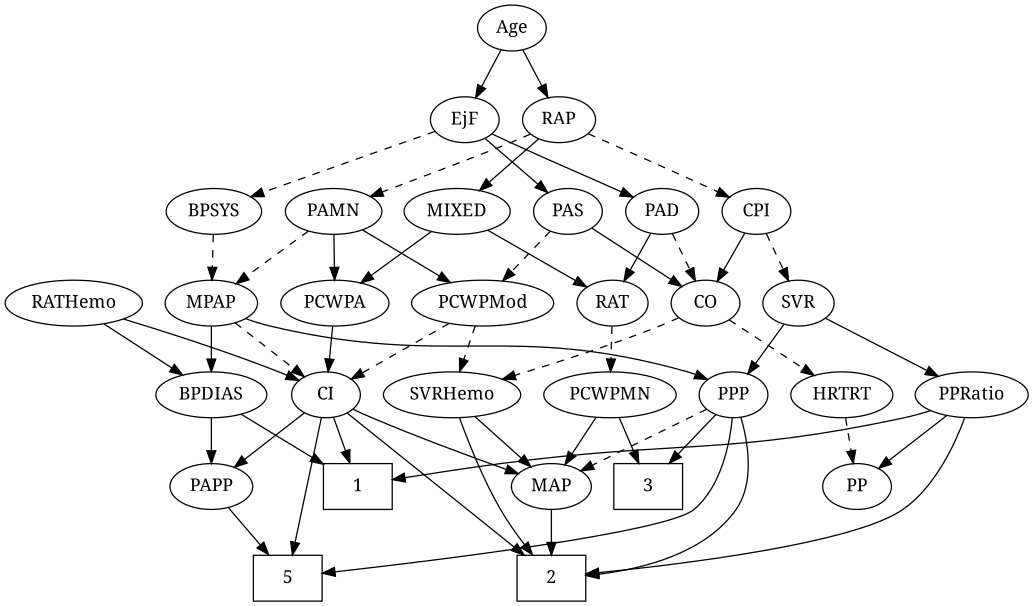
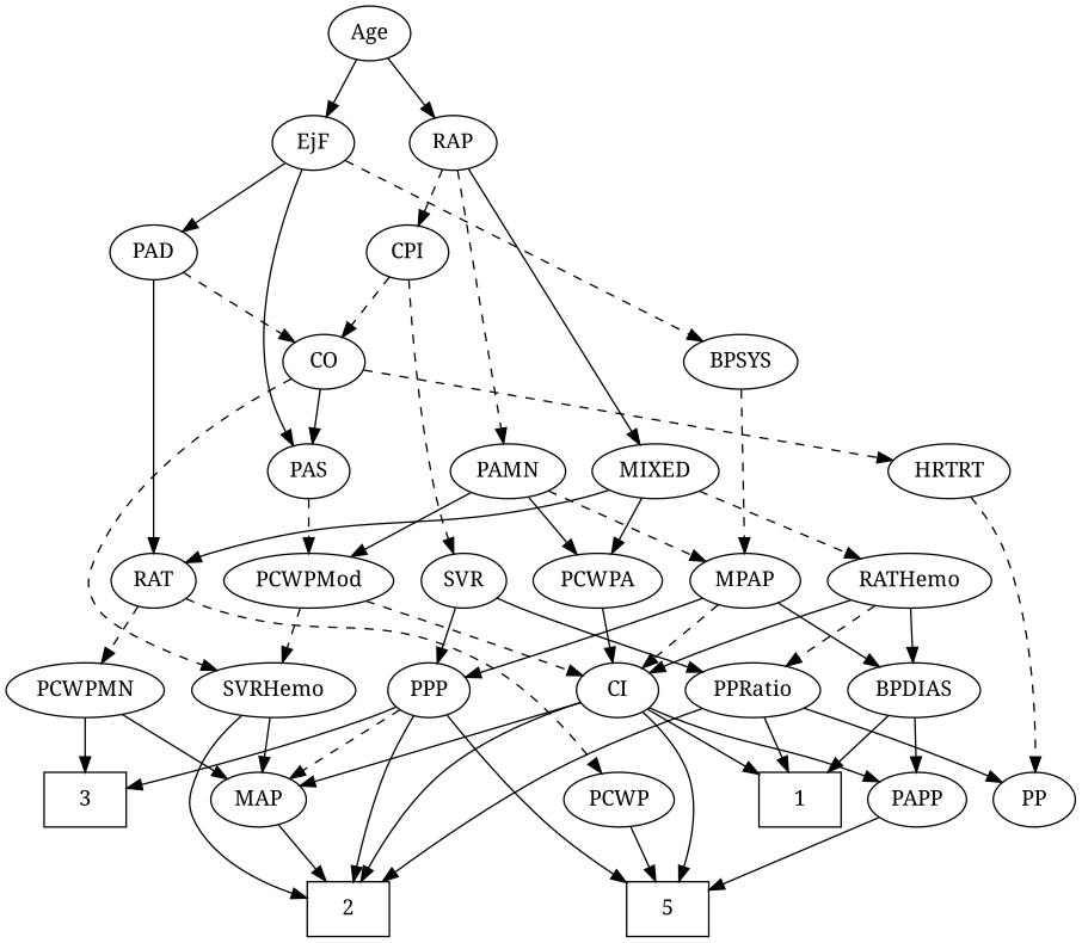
  strict digraph {
    fontname="Noto Serif"
    node [fontname="Noto Serif"]
    edge [fontname="Noto Serif" style=solid]
    1 [height=0.5 shape=box width=0.75]
    2 [height=0.5 shape=box width=0.75]
    3 [height=0.5 shape=box width=0.75]
    5 [height=0.5 shape=box width=0.75]
    Age [height=0.5 width=0.75]
    EjF [height=0.5 width=0.75]
    RAP [height=0.5 width=0.77632]
    BPSYS [height=0.5 width=1.0471]
    PAD [height=0.5 width=0.79437]
    PAS [height=0.5 width=0.75]
    MIXED [height=0.5 width=1.1193]
    PAMN [height=0.5 width=1.011]
    CPI [height=0.5 width=0.75]
    MPAP [height=0.5 width=0.97491]
    RAT [height=0.5 width=0.75827]
    CO [height=0.5 width=0.75]
    PCWPMod [height=0.5 width=1.4443]
    RATHemo [height=0.5 width=1.3721]
    PCWPA [height=0.5 width=1.1555]
    SVR [height=0.5 width=0.77632]
    BPDIAS [height=0.5 width=1.1735]
    CI [height=0.5 width=0.75]
    PPP [height=0.5 width=0.75]
    PCWPMN [height=0.5 width=1.3902]
+   PCWP [height=0.5 width=0.97491]
    SVRHemo [height=0.5 width=1.3902]
    HRTRT [height=0.5 width=1.1013]
    PPRatio [height=0.5 width=1.1013]
    PAPP [height=0.5 width=0.88464]
    MAP [height=0.5 width=0.84854]
    PP [height=0.5 width=0.75]
    Age -> EjF
    Age -> RAP
    EjF -> BPSYS [style=dashed]
    EjF -> PAD
    EjF -> PAS
    RAP -> MIXED
    RAP -> PAMN [style=dashed]
    RAP -> CPI [style=dashed]
    BPSYS -> MPAP [style=dashed]
    PAD -> RAT
    PAD -> CO [style=dashed]
-   PAS -> CO
+   CO -> PAS
    PAS -> PCWPMod [style=dashed]
    MIXED -> RAT
+   MIXED -> RATHemo [style=dashed]
    MIXED -> PCWPA
    PAMN -> MPAP [style=dashed]
    PAMN -> PCWPMod
    PAMN -> PCWPA
-   CPI -> CO
+   CPI -> CO [style=dashed]
    CPI -> SVR [style=dashed]
    MPAP -> BPDIAS
    MPAP -> CI [style=dashed]
    MPAP -> PPP
    RAT -> PCWPMN [style=dashed]
+   RAT -> PCWP [style=dashed]
    CO -> SVRHemo [style=dashed]
    CO -> HRTRT [style=dashed]
    PCWPMod -> CI [style=dashed]
    PCWPMod -> SVRHemo [style=dashed]
    RATHemo -> BPDIAS
    RATHemo -> CI
+   RATHemo -> PPRatio [style=dashed]
    PCWPA -> CI
    SVR -> PPP
    SVR -> PPRatio
    BPDIAS -> 1
    BPDIAS -> PAPP
    CI -> 1
    CI -> 2
    CI -> 5
    CI -> PAPP
    CI -> MAP
    PPP -> 2
    PPP -> 3
    PPP -> 5
    PPP -> MAP [style=dashed]
    PCWPMN -> 3
    PCWPMN -> MAP
+   PCWP -> 5
    SVRHemo -> 2
    SVRHemo -> MAP
    HRTRT -> PP [style=dashed]
    PPRatio -> 1
    PPRatio -> 2
    PPRatio -> PP
    PAPP -> 5
    MAP -> 2
  }
